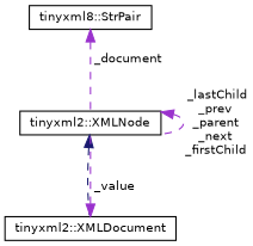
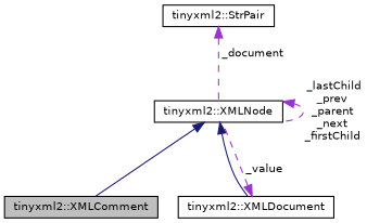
  digraph {
    node [color=black fillcolor=white fontname=Helvetica fontsize=10 shape=record style=filled]
    edge [color=darkorchid3 dir=back fontname=Helvetica fontsize=10 labelfontname=Helvetica labelfontsize=10 style=dashed]
+   n1 [fillcolor=grey75 fontcolor=black height=0.2 label="tinyxml2::XMLComment" width=0.4]
    n2 [height=0.2 label="tinyxml2::XMLNode" width=0.4]
    n3 [height=0.2 label="tinyxml2::XMLDocument" width=0.4]
-   n4 [height=0.2 label="tinyxml8::StrPair" width=0.4]
+   n4 [height=0.2 label="tinyxml2::StrPair" width=0.4]
+   n2 -> n1 [color=midnightblue style=solid]
    n2 -> n2 [label=" _lastChild\n_prev\n_parent\n_next\n_firstChild"]
-   n2 -> n3 [color=midnightblue]
+   n2 -> n3 [color=midnightblue style=solid]
    n3 -> n2 [label=" _value"]
    n4 -> n2 [label=" _document"]
  }
